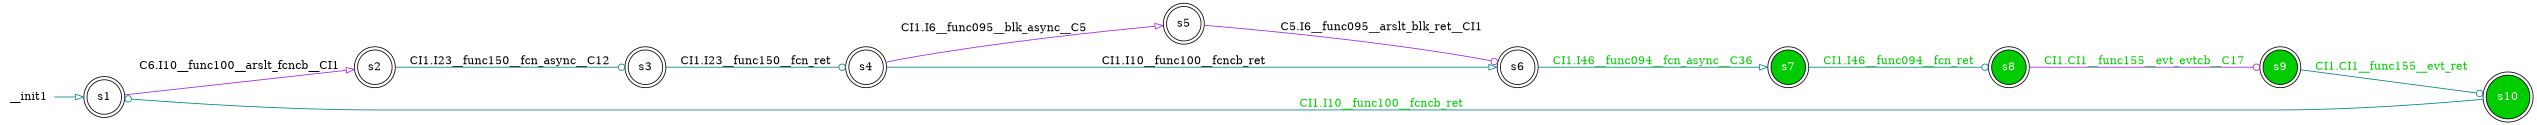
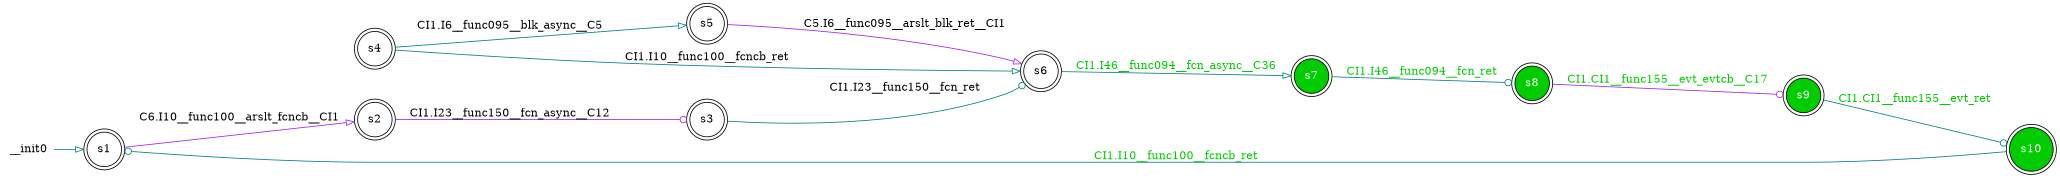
  digraph {
    rankdir=LR
    node [shape=doublecircle]
    edge [arrowhead=odot color=teal]
    n1 [label=<s1>]
    n2 [label=<s2>]
    n3 [label=<s3>]
    n4 [label=<s4>]
    n5 [label=<s5>]
    n6 [label=<s6>]
    n7 [fillcolor="#00cc00" fontcolor="#ffffff" label=<s7> style=filled]
    n8 [fillcolor="#00cc00" fontcolor="#ffffff" label=<s8> style=filled]
    n9 [fillcolor="#00cc00" fontcolor="#ffffff" label=<s9> style=filled]
    n10 [fillcolor="#00cc00" fontcolor="#ffffff" label=<s10> style=filled]
-   __init1 [shape=none]
+   __init1 [shape=none label=__init0]
    n1 -> n2 [arrowhead=onormal color=purple label=<<font color="#000000">C6.I10__func100__arslt_fcncb__CI1</font>>]
-   n2 -> n3 [label=<<font color="#000000">CI1.I23__func150__fcn_async__C12</font>>]
-   n3 -> n4 [label=<<font color="#000000">CI1.I23__func150__fcn_ret</font>>]
-   n4 -> n5 [arrowhead=onormal color=purple label=<<font color="#000000">CI1.I6__func095__blk_async__C5</font>>]
+   n2 -> n3 [color=purple label=<<font color="#000000">CI1.I23__func150__fcn_async__C12</font>>]
+   n3 -> n6 [label=<<font color="#000000">CI1.I23__func150__fcn_ret</font>>]
+   n4 -> n5 [arrowhead=onormal label=<<font color="#000000">CI1.I6__func095__blk_async__C5</font>>]
    n4 -> n6 [arrowhead=onormal label=<<font color="#000000">CI1.I10__func100__fcncb_ret</font>>]
-   n5 -> n6 [color=purple label=<<font color="#000000">C5.I6__func095__arslt_blk_ret__CI1</font>>]
+   n5 -> n6 [arrowhead=onormal color=purple label=<<font color="#000000">C5.I6__func095__arslt_blk_ret__CI1</font>>]
    n6 -> n7 [arrowhead=onormal label=<<font color="#00cc00">CI1.I46__func094__fcn_async__C36</font>>]
    n7 -> n8 [label=<<font color="#00cc00">CI1.I46__func094__fcn_ret</font>>]
    n8 -> n9 [color=purple label=<<font color="#00cc00">CI1.CI1__func155__evt_evtcb__C17</font>>]
    n9 -> n10 [label=<<font color="#00cc00">CI1.CI1__func155__evt_ret</font>>]
    n10 -> n1 [label=<<font color="#00cc00">CI1.I10__func100__fcncb_ret</font>>]
    __init1 -> n1 [arrowhead=onormal]
  }
